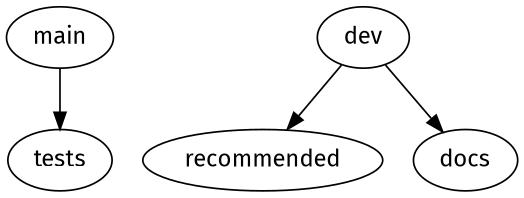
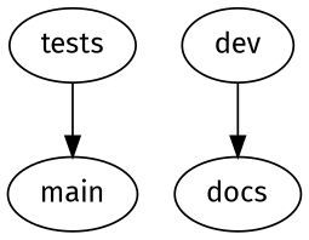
  strict digraph {
    fontname="Fira Sans"
    node [fontname="Fira Sans"]
    edge [fontname="Fira Sans"]
    main [packages="{'dessinemoi>=23.1.0', 'pinttrs>=23.2.0', 'netcdf4', 'scipy', 'aenum', 'matplotlib>=3.3', 'pint', 'numpy', 'pooch', 'environ-config', 'tqdm', 'click', 'lazy_loader>=0.1', 'shellingham!=1.5.1', 'portion', 'ruamel.yaml', 'typer>=0.9.0', 'xarray>=0.19,!=0.20.*', 'rich', 'attrs>=22.2'}"]
-   recommended [packages="{'astropy', 'seaborn', 'jupyterlab', 'iapws', 'python-dateutil', 'ipython', 'ipywidgets', 'aabbtree'}"]
    tests [packages="{'pytest', 'pytest-json-report'}"]
    dev [packages="{'setuptools>=61', 'pip>=22', 'pip-tools>=6.5', 'networkx>=3.1', 'conda-lock>=1.4'}"]
    docs [packages="{'sphinx-autobuild', 'sphinx-copybutton', 'nbsphinx>=0.9.0', 'autodocsumm', 'sphinxcontrib-bibtex>=2.0', 'myst-parser', 'sphinx-design', 'sphinx', 'sphinx-book-theme>=1.0'}"]
-   main -> tests
-   dev -> recommended
+   tests -> main
    dev -> docs
  }
